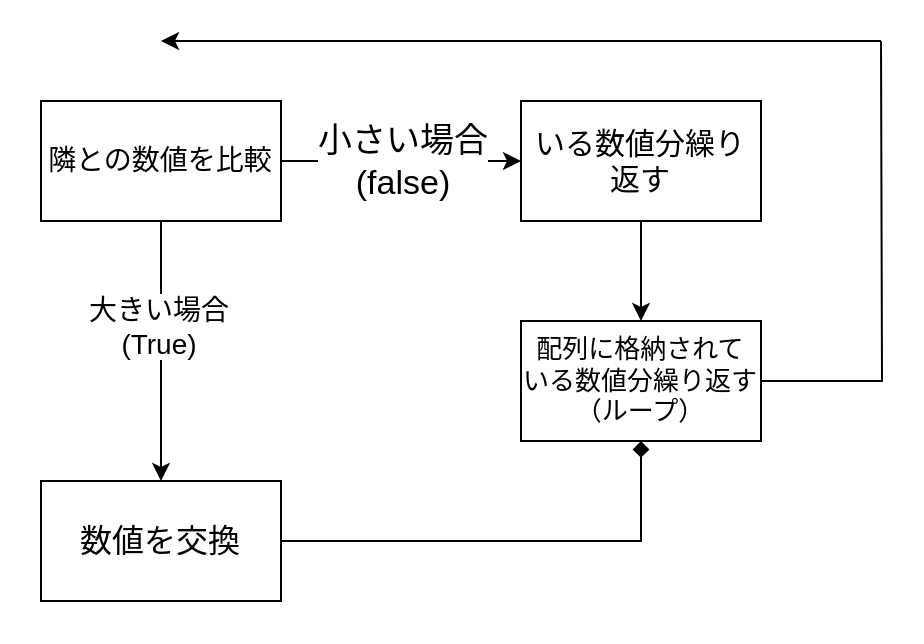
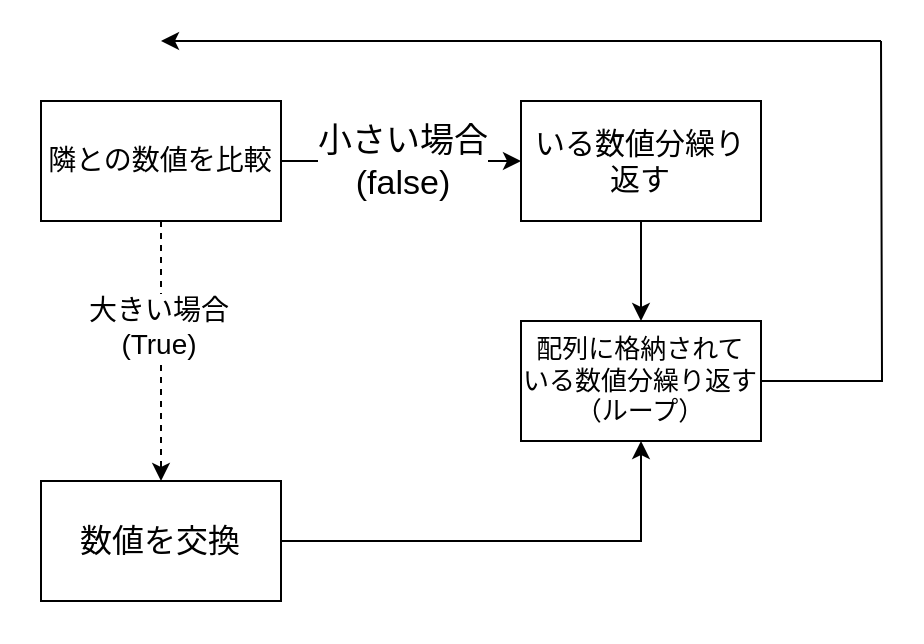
  <mxCell id="0" />
  <mxCell id="1" parent="0" />
- <mxCell id="2" style="edgeStyle=orthogonalEdgeStyle;rounded=0;orthogonalLoop=1;jettySize=auto;html=1;fontSize=14;entryX=0.5;entryY=0;entryDx=0;entryDy=0;" parent="1" source="6" target="8" edge="1"><mxGeometry relative="1" as="geometry"><mxPoint x="80" y="180" as="targetPoint" /></mxGeometry></mxCell>
+ <mxCell id="2" style="edgeStyle=orthogonalEdgeStyle;rounded=0;orthogonalLoop=1;jettySize=auto;html=1;fontSize=14;entryX=0.5;entryY=0;entryDx=0;entryDy=0;dashed=1;" parent="1" source="6" target="8" edge="1"><mxGeometry relative="1" as="geometry"><mxPoint x="80" y="180" as="targetPoint" /></mxGeometry></mxCell>
  <mxCell id="3" value="&lt;div&gt;大きい場合&lt;/div&gt;&lt;div&gt;(True)&lt;br&gt;&lt;/div&gt;" style="edgeLabel;html=1;align=center;verticalAlign=middle;resizable=0;points=[];fontSize=14;" parent="2" vertex="1" connectable="0"><mxGeometry x="-0.2" y="-2" relative="1" as="geometry"><mxPoint as="offset" /></mxGeometry></mxCell>
  <mxCell id="4" style="edgeStyle=orthogonalEdgeStyle;rounded=0;orthogonalLoop=1;jettySize=auto;html=1;entryX=0;entryY=0.5;entryDx=0;entryDy=0;fontSize=14;" parent="1" source="6" target="10" edge="1"><mxGeometry relative="1" as="geometry" /></mxCell>
  <mxCell id="5" value="&lt;div&gt;&lt;font style=&quot;font-size: 17px&quot;&gt;小さい場合&lt;/font&gt;&lt;/div&gt;&lt;div&gt;&lt;font style=&quot;font-size: 17px&quot;&gt;(false)&lt;br&gt;&lt;/font&gt;&lt;/div&gt;" style="edgeLabel;html=1;align=center;verticalAlign=middle;resizable=0;points=[];fontSize=14;" parent="4" vertex="1" connectable="0"><mxGeometry x="-0.25" y="-3" relative="1" as="geometry"><mxPoint x="15" y="-3" as="offset" /></mxGeometry></mxCell>
  <mxCell id="6" value="隣との数値を比較" style="rounded=0;whiteSpace=wrap;html=1;fontSize=14;" parent="1" vertex="1"><mxGeometry x="20" y="50" width="120" height="60" as="geometry" /></mxCell>
- <mxCell id="7" style="edgeStyle=orthogonalEdgeStyle;rounded=0;orthogonalLoop=1;jettySize=auto;html=1;entryX=0.5;entryY=1;entryDx=0;entryDy=0;endArrow=diamond;" edge="1" parent="1" source="8" target="11"><mxGeometry relative="1" as="geometry" /></mxCell>
+ <mxCell id="7" style="edgeStyle=orthogonalEdgeStyle;rounded=0;orthogonalLoop=1;jettySize=auto;html=1;entryX=0.5;entryY=1;entryDx=0;entryDy=0;" edge="1" parent="1" source="8" target="11"><mxGeometry relative="1" as="geometry" /></mxCell>
  <mxCell id="8" value="&lt;font style=&quot;font-size: 16px&quot;&gt;数値を交換&lt;/font&gt;" style="rounded=0;whiteSpace=wrap;html=1;fontSize=14;" parent="1" vertex="1"><mxGeometry x="20" y="240" width="120" height="60" as="geometry" /></mxCell>
  <mxCell id="9" style="edgeStyle=orthogonalEdgeStyle;rounded=0;orthogonalLoop=1;jettySize=auto;html=1;entryX=0.5;entryY=0;entryDx=0;entryDy=0;" edge="1" parent="1" source="10" target="11"><mxGeometry relative="1" as="geometry" /></mxCell>
  <mxCell id="10" value="&lt;font style=&quot;font-size: 15px&quot;&gt;いる数値分繰り返す&lt;/font&gt;" style="rounded=0;whiteSpace=wrap;html=1;fontSize=14;" parent="1" vertex="1"><mxGeometry x="260" y="50" width="120" height="60" as="geometry" /></mxCell>
  <mxCell id="11" value="&lt;div style=&quot;font-size: 13px&quot;&gt;&lt;font style=&quot;font-size: 13px&quot;&gt;配列に格納されて&lt;/font&gt;&lt;/div&gt;&lt;div style=&quot;font-size: 13px&quot;&gt;&lt;font style=&quot;font-size: 13px&quot;&gt;いる数値分繰り返す&lt;br&gt;&lt;/font&gt;&lt;/div&gt;&lt;div style=&quot;font-size: 13px&quot;&gt;&lt;font style=&quot;font-size: 13px&quot;&gt;&lt;font style=&quot;font-size: 13px&quot;&gt;（ループ）&lt;/font&gt;&lt;br&gt;&lt;/font&gt;&lt;/div&gt;" style="rounded=0;whiteSpace=wrap;html=1;fontSize=14;" parent="1" vertex="1"><mxGeometry x="260" y="160" width="120" height="60" as="geometry" /></mxCell>
  <mxCell id="12" style="edgeStyle=orthogonalEdgeStyle;rounded=0;jumpStyle=arc;orthogonalLoop=1;jettySize=auto;html=1;strokeColor=#000000;" edge="1" parent="1"><mxGeometry relative="1" as="geometry"><mxPoint x="80" y="20" as="targetPoint" /><mxPoint x="440" y="20" as="sourcePoint" /></mxGeometry></mxCell>
  <mxCell id="13" style="edgeStyle=orthogonalEdgeStyle;jumpStyle=arc;orthogonalLoop=1;jettySize=auto;html=1;strokeColor=#000000;verticalAlign=bottom;horizontal=0;fontStyle=0;align=right;labelBackgroundColor=#ffffff;rounded=0;endArrow=none;endFill=0;" edge="1" parent="1" source="11"><mxGeometry relative="1" as="geometry"><mxPoint x="440" y="20" as="targetPoint" /></mxGeometry></mxCell>
